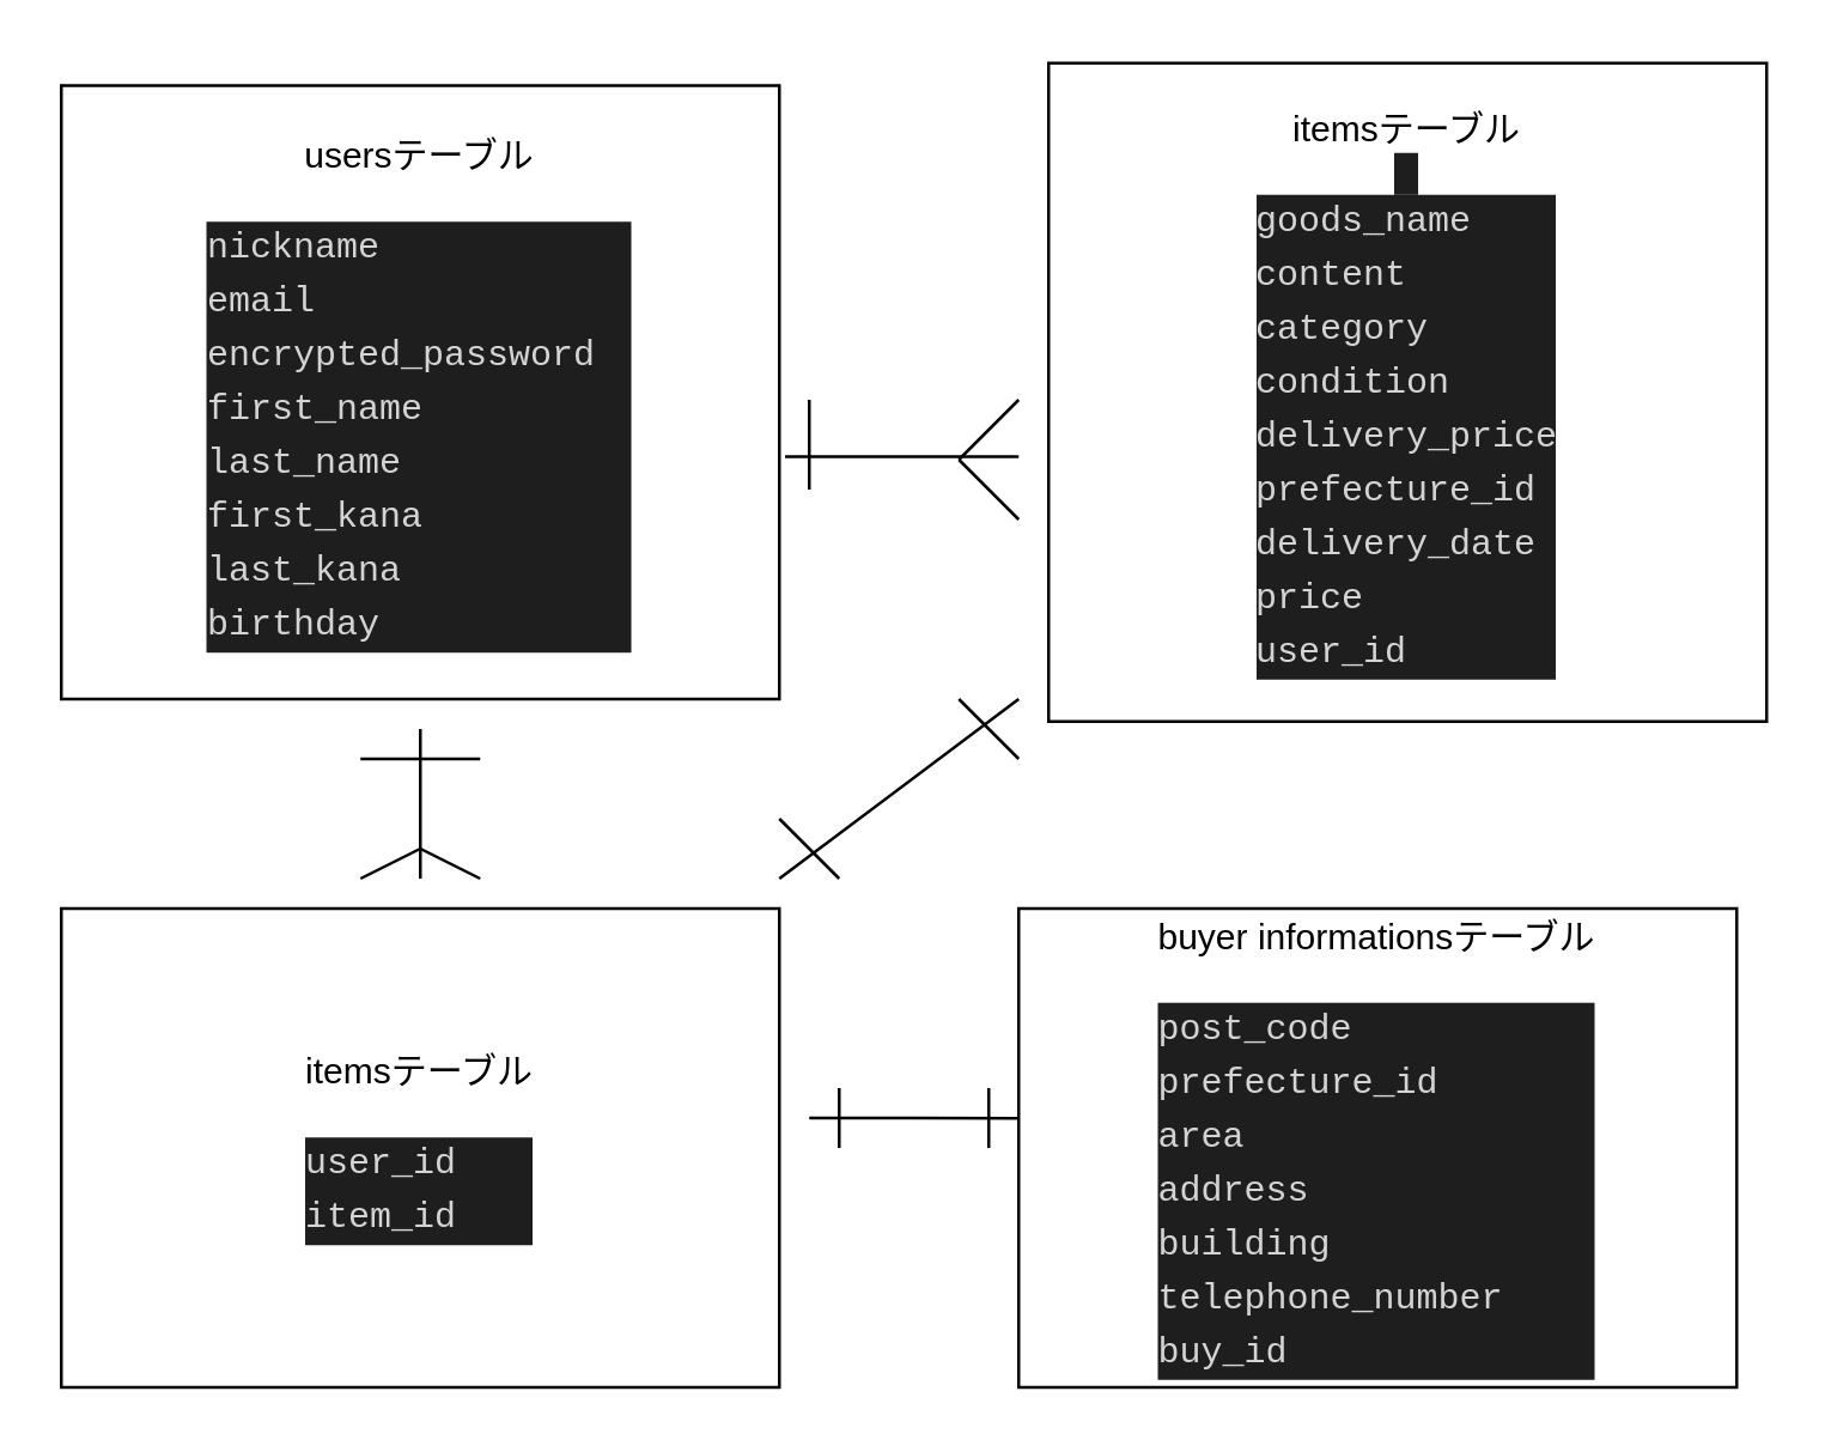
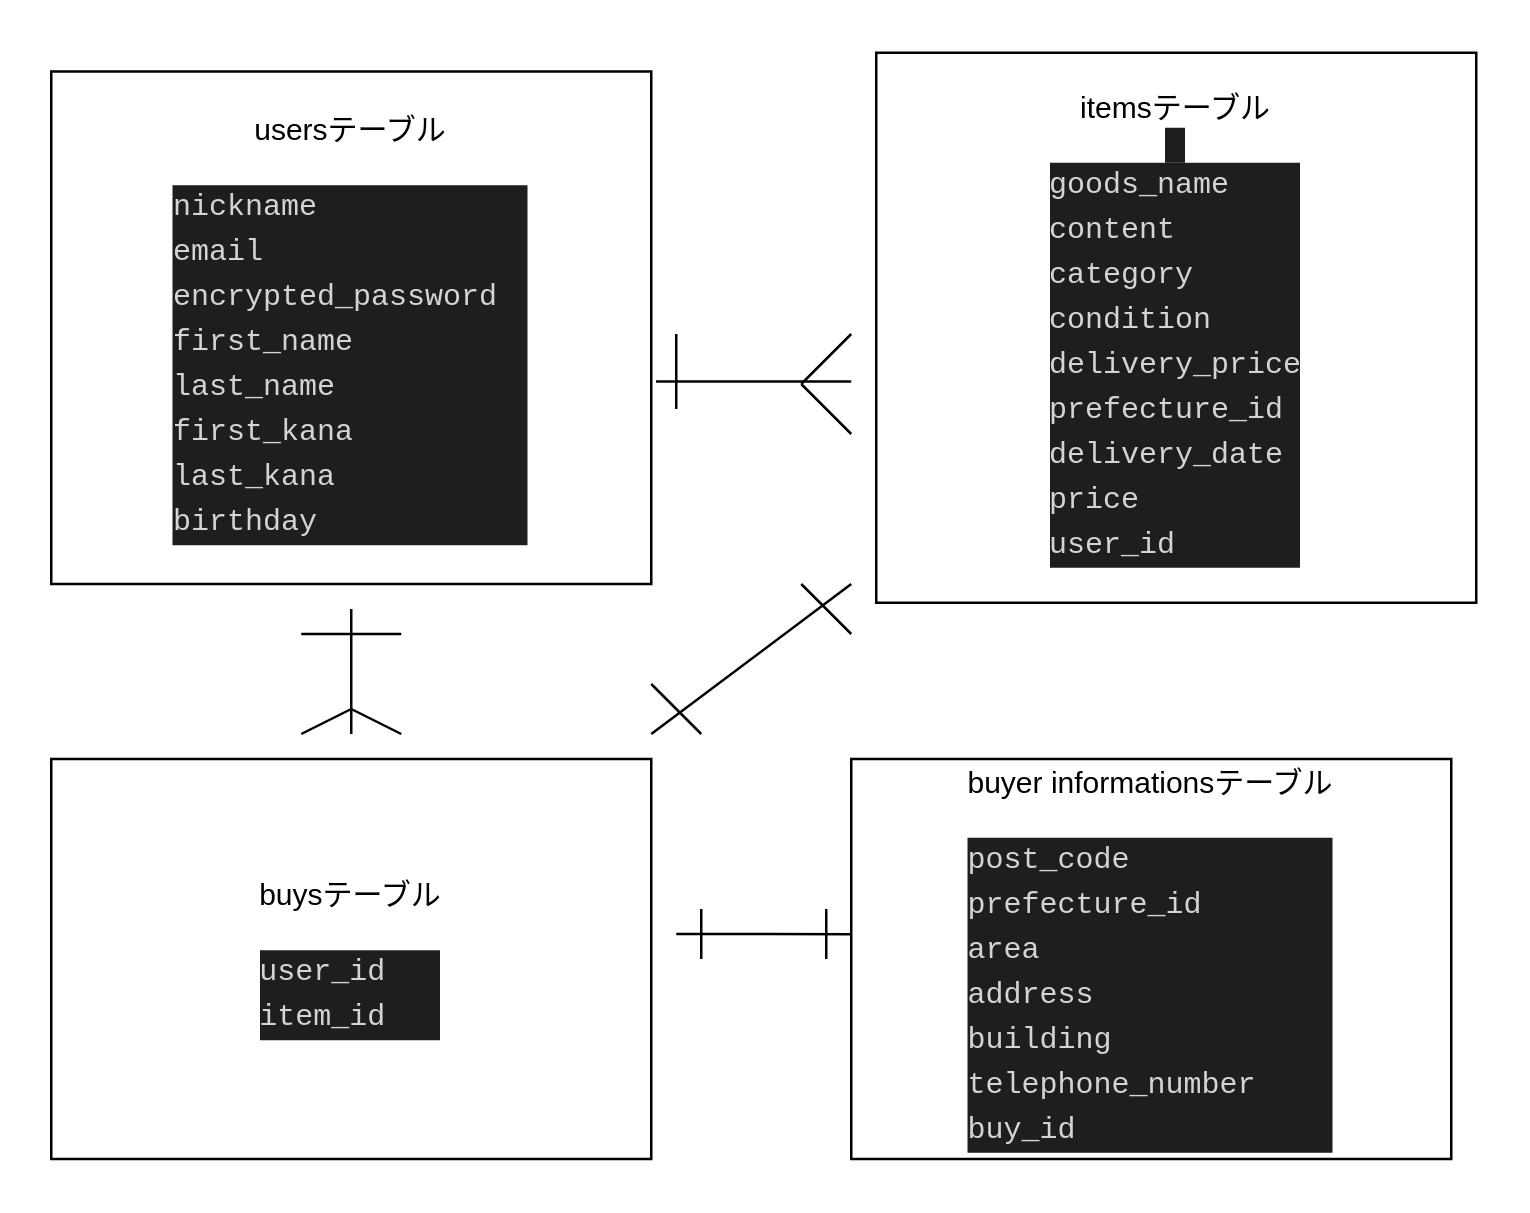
  <mxCell id="0" />
  <mxCell id="1" parent="0" />
  <mxCell id="2" value="usersテーブル&lt;br&gt;&lt;br&gt;&lt;div style=&quot;color: rgb(212, 212, 212); background-color: rgb(30, 30, 30); font-family: Menlo, Monaco, &amp;quot;Courier New&amp;quot;, monospace; line-height: 18px;&quot;&gt;&lt;div style=&quot;text-align: left;&quot;&gt; nickname&amp;nbsp;&lt;/div&gt;&lt;div style=&quot;text-align: left;&quot;&gt;email&amp;nbsp;&amp;nbsp;&lt;/div&gt;&lt;div style=&quot;text-align: left;&quot;&gt;encrypted_password　&lt;/div&gt;&lt;div style=&quot;text-align: left;&quot;&gt;first_name&lt;/div&gt;&lt;div style=&quot;text-align: left;&quot;&gt;last_name&lt;/div&gt;&lt;div style=&quot;text-align: left;&quot;&gt;first_kana&amp;nbsp;&lt;/div&gt;&lt;div style=&quot;text-align: left;&quot;&gt;last_kana&lt;/div&gt;&lt;div style=&quot;text-align: left;&quot;&gt;birthday&lt;/div&gt;&lt;/div&gt;" style="rounded=0;whiteSpace=wrap;html=1;align=center;" parent="1" vertex="1"><mxGeometry x="20" y="28" width="240" height="205" as="geometry" /></mxCell>
  <mxCell id="3" value="itemsテーブル&lt;br&gt;&lt;span style=&quot;text-align: left; background-color: rgb(30, 30, 30); color: rgb(212, 212, 212); font-family: Menlo, Monaco, &amp;quot;Courier New&amp;quot;, monospace;&quot;&gt;&amp;nbsp;&lt;/span&gt;&lt;br&gt;&lt;div style=&quot;color: rgb(212, 212, 212); background-color: rgb(30, 30, 30); font-family: Menlo, Monaco, &amp;quot;Courier New&amp;quot;, monospace; line-height: 18px;&quot;&gt;&lt;div style=&quot;text-align: left;&quot;&gt;goods_name&lt;/div&gt;&lt;div style=&quot;text-align: left;&quot;&gt;content&amp;nbsp;&lt;/div&gt;&lt;div style=&quot;text-align: left;&quot;&gt;category&lt;/div&gt;&lt;div style=&quot;text-align: left;&quot;&gt;condition&amp;nbsp;&lt;/div&gt;&lt;div style=&quot;text-align: left;&quot;&gt;delivery_price&lt;/div&gt;&lt;div style=&quot;text-align: left;&quot;&gt;prefecture_id&lt;br&gt;&lt;/div&gt;&lt;div style=&quot;text-align: left;&quot;&gt;delivery_date&lt;/div&gt;&lt;div style=&quot;text-align: left;&quot;&gt;price&lt;/div&gt;&lt;div style=&quot;text-align: left;&quot;&gt;user_id&lt;/div&gt;&lt;/div&gt;" style="rounded=0;whiteSpace=wrap;html=1;" parent="1" vertex="1"><mxGeometry x="350" y="20.5" width="240" height="220" as="geometry" /></mxCell>
- <mxCell id="4" value="itemsテーブル&lt;br&gt;&lt;br&gt;&lt;div style=&quot;color: rgb(212, 212, 212); background-color: rgb(30, 30, 30); font-family: Menlo, Monaco, &amp;quot;Courier New&amp;quot;, monospace; line-height: 18px;&quot;&gt;&lt;div style=&quot;text-align: left;&quot;&gt;user_id&lt;/div&gt;&lt;div style=&quot;text-align: left;&quot;&gt;item_id&lt;/div&gt;&lt;/div&gt;" style="rounded=0;whiteSpace=wrap;html=1;" parent="1" vertex="1"><mxGeometry x="20" y="303" width="240" height="160" as="geometry" /></mxCell>
+ <mxCell id="4" value="buysテーブル&lt;br&gt;&lt;br&gt;&lt;div style=&quot;color: rgb(212, 212, 212); background-color: rgb(30, 30, 30); font-family: Menlo, Monaco, &amp;quot;Courier New&amp;quot;, monospace; line-height: 18px;&quot;&gt;&lt;div style=&quot;text-align: left;&quot;&gt;user_id&lt;/div&gt;&lt;div style=&quot;text-align: left;&quot;&gt;item_id&lt;/div&gt;&lt;/div&gt;" style="rounded=0;whiteSpace=wrap;html=1;" parent="1" vertex="1"><mxGeometry x="20" y="303" width="240" height="160" as="geometry" /></mxCell>
  <mxCell id="5" value="buyer informationsテーブル&lt;br&gt;&lt;br&gt;&lt;div style=&quot;color: rgb(212, 212, 212); background-color: rgb(30, 30, 30); font-family: Menlo, Monaco, &amp;quot;Courier New&amp;quot;, monospace; line-height: 18px;&quot;&gt;&lt;div style=&quot;text-align: left;&quot;&gt;post_code&lt;br&gt;&lt;/div&gt;&lt;div style=&quot;text-align: left;&quot;&gt;prefecture_id&amp;nbsp;&lt;/div&gt;&lt;div style=&quot;text-align: left;&quot;&gt;area&amp;nbsp;&lt;/div&gt;&lt;div style=&quot;text-align: left;&quot;&gt;address&lt;/div&gt;&lt;div style=&quot;text-align: left;&quot;&gt;building&lt;/div&gt;&lt;div style=&quot;text-align: left;&quot;&gt;telephone_number&lt;/div&gt;&lt;div style=&quot;text-align: left;&quot;&gt;buy_id&lt;/div&gt;&lt;/div&gt;" style="rounded=0;whiteSpace=wrap;html=1;" parent="1" vertex="1"><mxGeometry x="340" y="303" width="240" height="160" as="geometry" /></mxCell>
  <mxCell id="6" value="" style="endArrow=none;html=1;exitX=1.008;exitY=0.605;exitDx=0;exitDy=0;exitPerimeter=0;" parent="1" source="2" edge="1"><mxGeometry width="50" height="50" relative="1" as="geometry"><mxPoint x="280" y="173" as="sourcePoint" /><mxPoint x="340" y="152" as="targetPoint" /><Array as="points" /></mxGeometry></mxCell>
  <mxCell id="7" value="" style="endArrow=none;html=1;" parent="1" edge="1"><mxGeometry width="50" height="50" relative="1" as="geometry"><mxPoint x="140" y="293" as="sourcePoint" /><mxPoint x="140" y="243" as="targetPoint" /></mxGeometry></mxCell>
  <mxCell id="8" value="" style="endArrow=none;html=1;entryX=0;entryY=0.438;entryDx=0;entryDy=0;entryPerimeter=0;" parent="1" target="5" edge="1"><mxGeometry width="50" height="50" relative="1" as="geometry"><mxPoint x="270" y="373" as="sourcePoint" /><mxPoint x="330" y="193" as="targetPoint" /></mxGeometry></mxCell>
  <mxCell id="9" value="" style="endArrow=none;html=1;" parent="1" edge="1"><mxGeometry width="50" height="50" relative="1" as="geometry"><mxPoint x="260" y="293" as="sourcePoint" /><mxPoint x="340" y="233" as="targetPoint" /></mxGeometry></mxCell>
  <mxCell id="10" value="" style="endArrow=none;html=1;" parent="1" edge="1"><mxGeometry width="50" height="50" relative="1" as="geometry"><mxPoint x="320" y="153" as="sourcePoint" /><mxPoint x="340" y="133" as="targetPoint" /></mxGeometry></mxCell>
  <mxCell id="11" value="" style="endArrow=none;html=1;" parent="1" edge="1"><mxGeometry width="50" height="50" relative="1" as="geometry"><mxPoint x="320" y="153" as="sourcePoint" /><mxPoint x="340" y="173" as="targetPoint" /></mxGeometry></mxCell>
  <mxCell id="12" value="" style="endArrow=none;html=1;" parent="1" edge="1"><mxGeometry width="50" height="50" relative="1" as="geometry"><mxPoint x="270" y="163" as="sourcePoint" /><mxPoint x="270" y="133" as="targetPoint" /></mxGeometry></mxCell>
  <mxCell id="13" value="" style="endArrow=none;html=1;" parent="1" edge="1"><mxGeometry width="50" height="50" relative="1" as="geometry"><mxPoint x="340" y="253" as="sourcePoint" /><mxPoint x="320" y="233" as="targetPoint" /></mxGeometry></mxCell>
  <mxCell id="14" value="" style="endArrow=none;html=1;" parent="1" edge="1"><mxGeometry width="50" height="50" relative="1" as="geometry"><mxPoint x="280" y="293" as="sourcePoint" /><mxPoint x="260" y="273" as="targetPoint" /></mxGeometry></mxCell>
  <mxCell id="15" value="" style="endArrow=none;html=1;" parent="1" edge="1"><mxGeometry width="50" height="50" relative="1" as="geometry"><mxPoint x="120" y="293" as="sourcePoint" /><mxPoint x="140" y="283" as="targetPoint" /></mxGeometry></mxCell>
  <mxCell id="16" value="" style="endArrow=none;html=1;" parent="1" edge="1"><mxGeometry width="50" height="50" relative="1" as="geometry"><mxPoint x="140" y="283" as="sourcePoint" /><mxPoint x="160" y="293" as="targetPoint" /></mxGeometry></mxCell>
  <mxCell id="17" value="" style="endArrow=none;html=1;" parent="1" edge="1"><mxGeometry width="50" height="50" relative="1" as="geometry"><mxPoint x="120" y="253" as="sourcePoint" /><mxPoint x="160" y="253" as="targetPoint" /></mxGeometry></mxCell>
  <mxCell id="18" value="" style="endArrow=none;html=1;" parent="1" edge="1"><mxGeometry width="50" height="50" relative="1" as="geometry"><mxPoint x="280" y="383" as="sourcePoint" /><mxPoint x="280" y="363" as="targetPoint" /></mxGeometry></mxCell>
  <mxCell id="19" value="" style="endArrow=none;html=1;" parent="1" edge="1"><mxGeometry width="50" height="50" relative="1" as="geometry"><mxPoint x="330" y="363" as="sourcePoint" /><mxPoint x="330" y="383" as="targetPoint" /></mxGeometry></mxCell>
